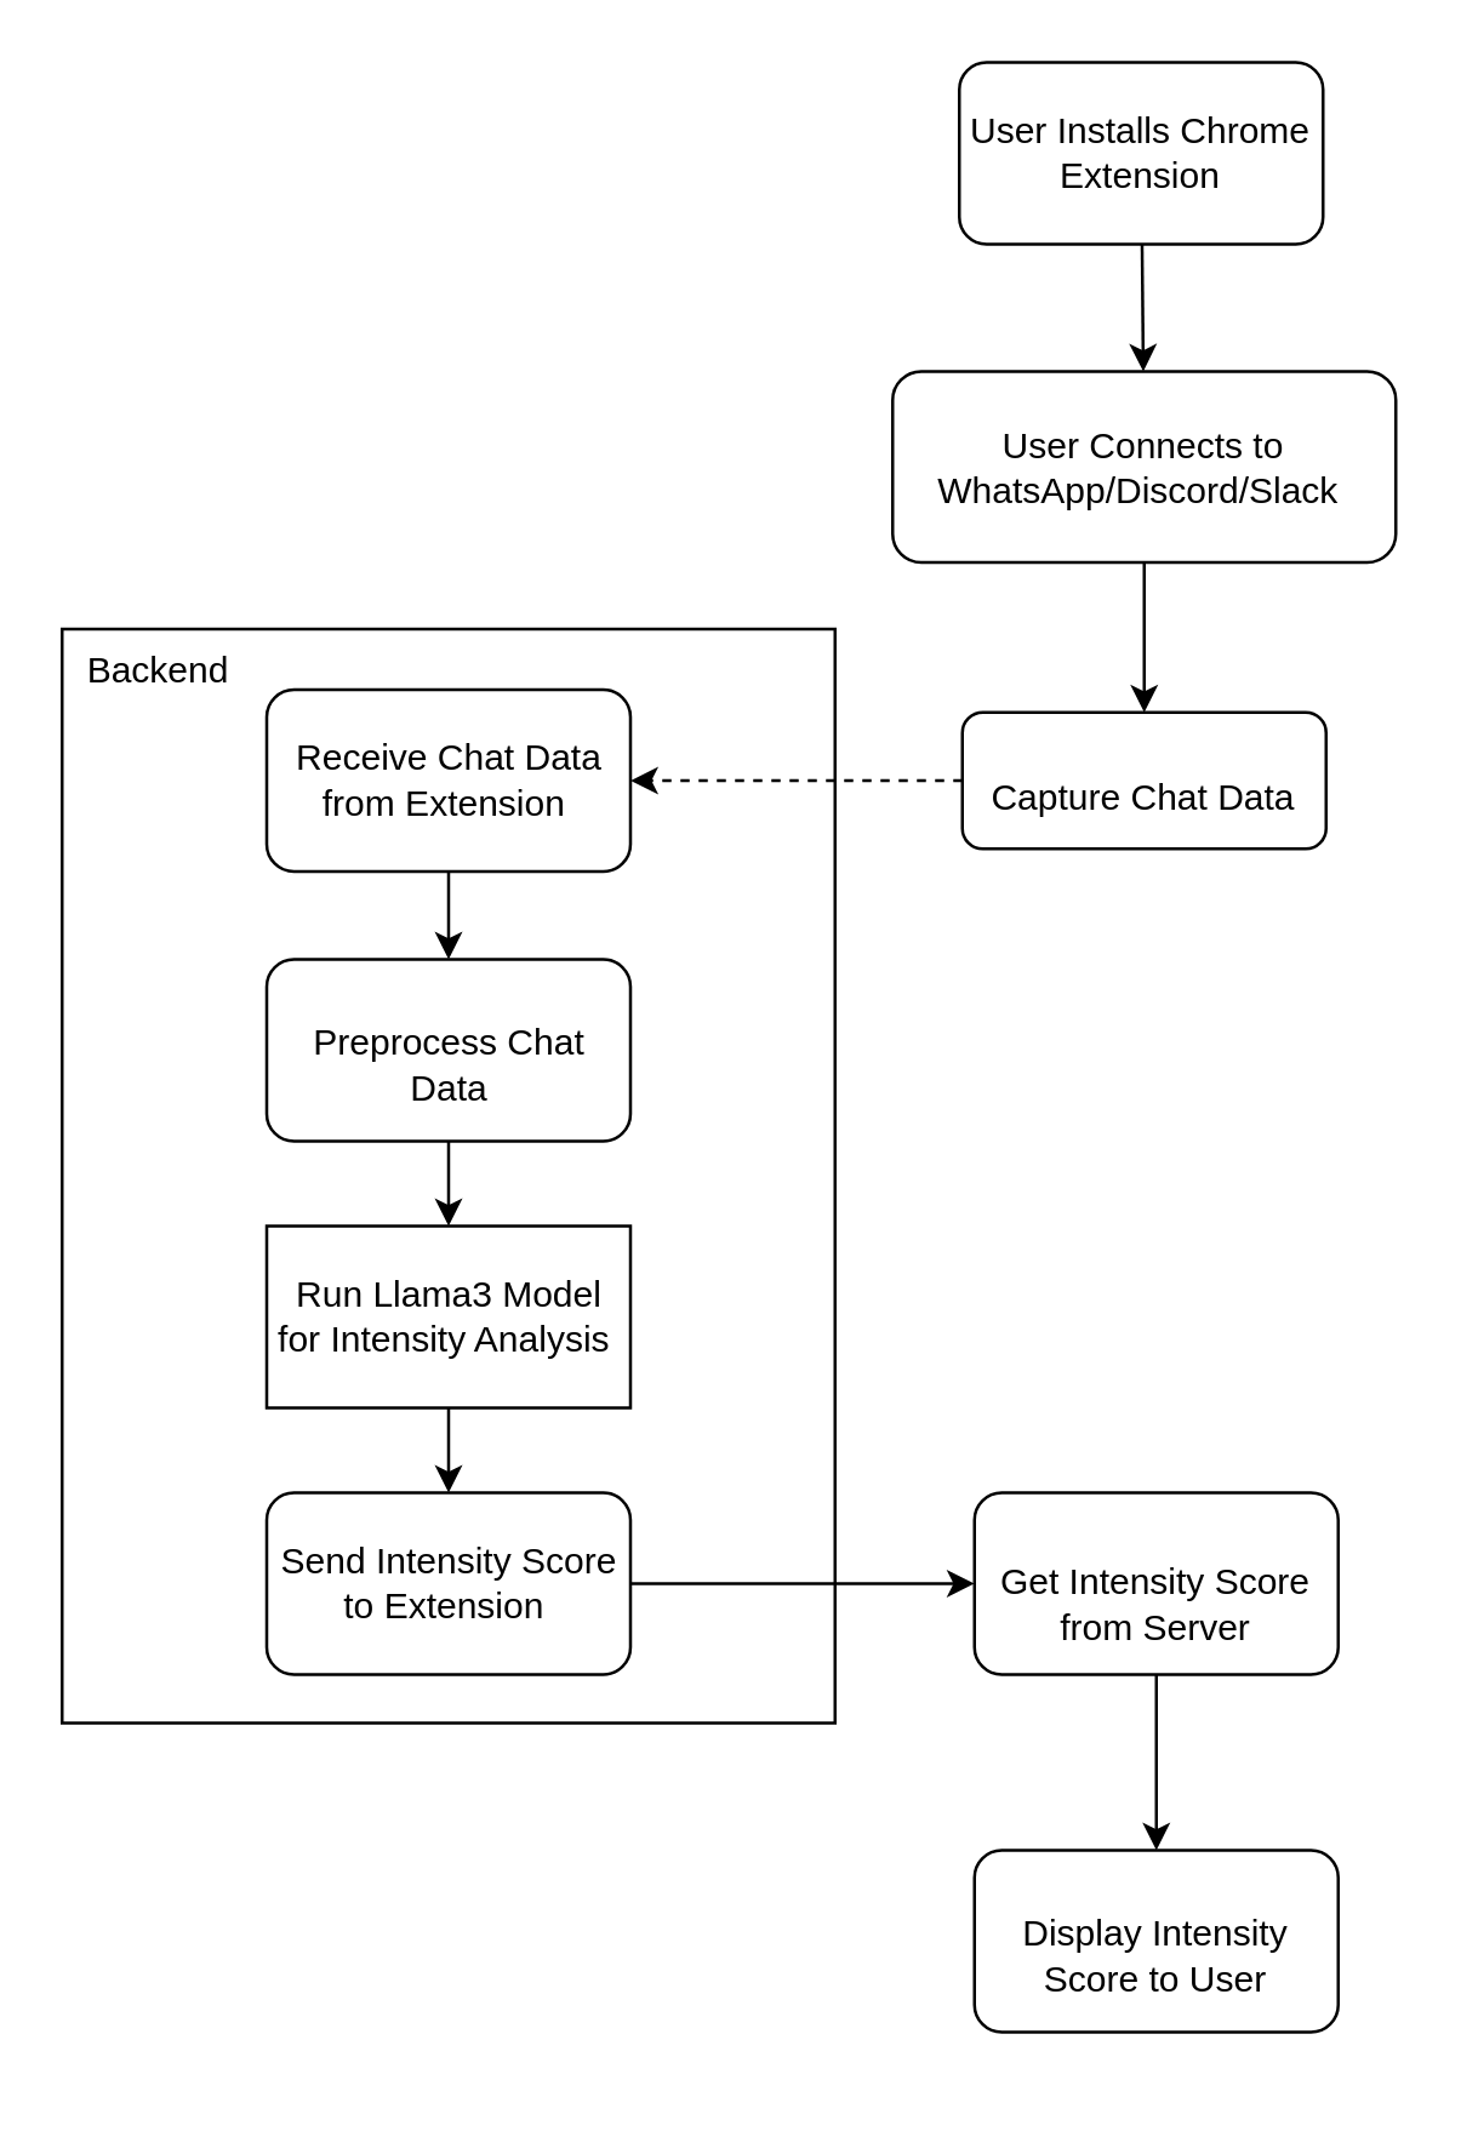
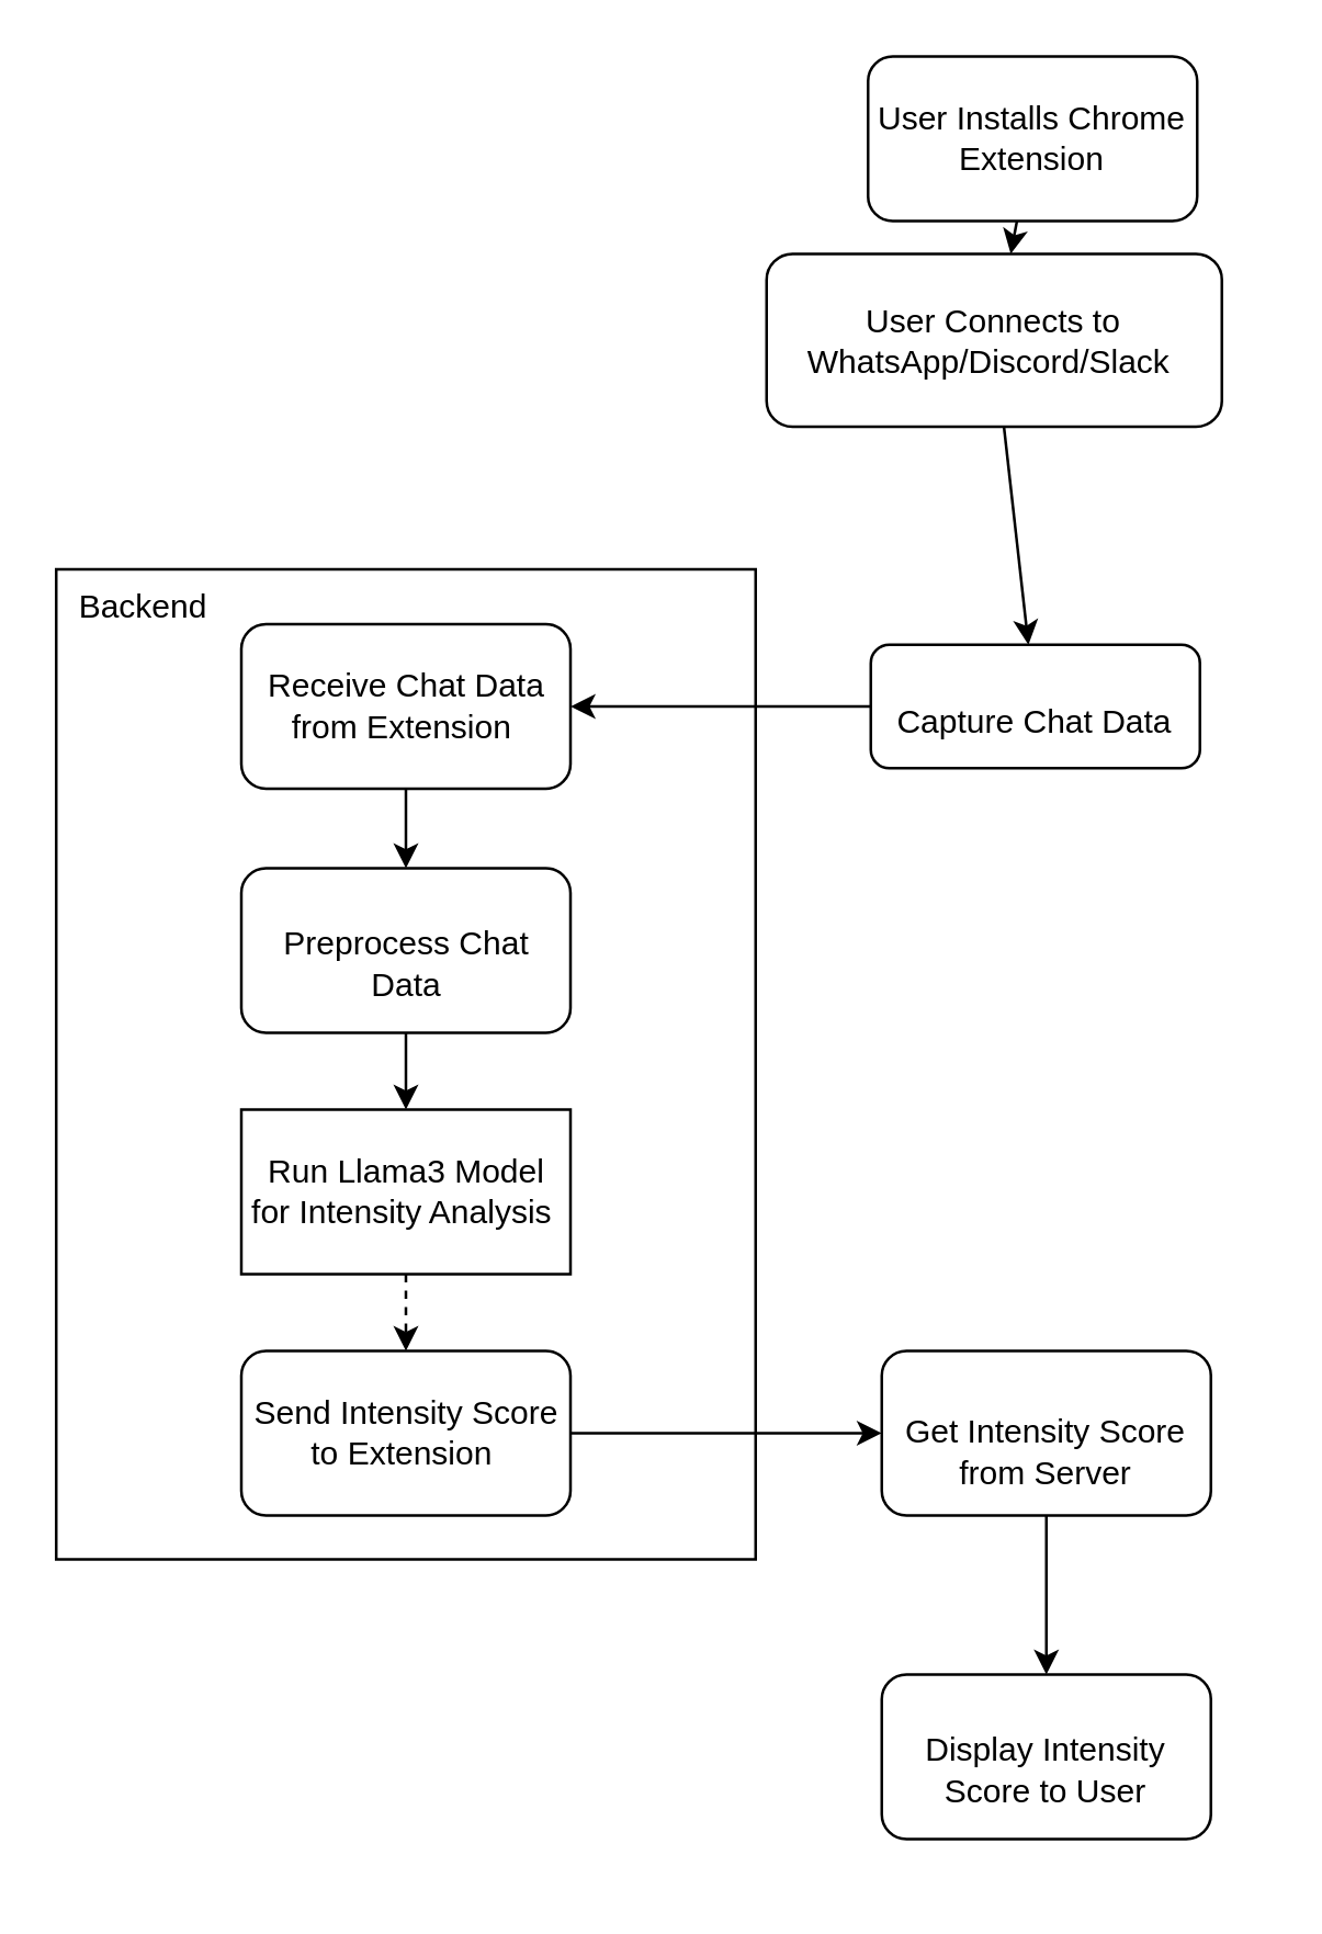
  <mxCell id="0" />
  <mxCell id="1" parent="0" />
  <mxCell id="2" value="&amp;nbsp; Backend" style="rounded=0;whiteSpace=wrap;html=1;align=left;verticalAlign=top;" vertex="1" parent="1"><mxGeometry x="20" y="207" width="255" height="361" as="geometry" /></mxCell>
  <mxCell id="3" value="" style="edgeStyle=none;html=1;" edge="1" parent="1" source="4" target="6"><mxGeometry relative="1" as="geometry" /></mxCell>
  <mxCell id="4" value="User Installs Chrome Extension" style="rounded=1;whiteSpace=wrap;html=1;" vertex="1" parent="1"><mxGeometry x="316" y="20" width="120" height="60" as="geometry" /></mxCell>
  <mxCell id="5" value="" style="edgeStyle=none;html=1;" edge="1" parent="1" source="6" target="8"><mxGeometry relative="1" as="geometry" /></mxCell>
- <mxCell id="6" value="User Connects to WhatsApp/Discord/Slack&amp;nbsp;" style="rounded=1;whiteSpace=wrap;html=1;" vertex="1" parent="1"><mxGeometry x="294" y="122" width="166" height="63" as="geometry" /></mxCell>
- <mxCell id="7" value="" style="edgeStyle=none;html=1;dashed=1;" edge="1" parent="1" source="8" target="10"><mxGeometry relative="1" as="geometry" /></mxCell>
+ <mxCell id="6" value="User Connects to WhatsApp/Discord/Slack&amp;nbsp;" style="rounded=1;whiteSpace=wrap;html=1;" vertex="1" parent="1"><mxGeometry x="279" y="92" width="166" height="63" as="geometry" /></mxCell>
+ <mxCell id="7" value="" style="edgeStyle=none;html=1;" edge="1" parent="1" source="8" target="10"><mxGeometry relative="1" as="geometry" /></mxCell>
  <mxCell id="8" value="&#10;Capture Chat Data&#10;&#10;&#10;" style="whiteSpace=wrap;html=1;rounded=1;verticalAlign=top;" vertex="1" parent="1"><mxGeometry x="317" y="234.5" width="120" height="45" as="geometry" /></mxCell>
  <mxCell id="9" value="" style="edgeStyle=none;html=1;" edge="1" parent="1" source="10" target="12"><mxGeometry relative="1" as="geometry" /></mxCell>
  <mxCell id="10" value="Receive Chat Data from Extension&amp;nbsp;" style="rounded=1;whiteSpace=wrap;html=1;" vertex="1" parent="1"><mxGeometry x="87.5" y="227" width="120" height="60" as="geometry" /></mxCell>
  <mxCell id="11" value="" style="edgeStyle=none;html=1;" edge="1" parent="1" source="12" target="14"><mxGeometry relative="1" as="geometry" /></mxCell>
  <mxCell id="12" value="&#10;Preprocess Chat Data&#10;&#10;&#10;" style="whiteSpace=wrap;html=1;rounded=1;verticalAlign=top;" vertex="1" parent="1"><mxGeometry x="87.5" y="316" width="120" height="60" as="geometry" /></mxCell>
- <mxCell id="13" value="" style="edgeStyle=none;html=1;" edge="1" parent="1" source="14" target="16"><mxGeometry relative="1" as="geometry" /></mxCell>
+ <mxCell id="13" value="" style="edgeStyle=none;html=1;dashed=1;" edge="1" parent="1" source="14" target="16"><mxGeometry relative="1" as="geometry" /></mxCell>
  <mxCell id="14" value="Run Llama3 Model for Intensity Analysis&amp;nbsp;" style="whiteSpace=wrap;html=1;rounded=0;" vertex="1" parent="1"><mxGeometry x="87.5" y="404" width="120" height="60" as="geometry" /></mxCell>
  <mxCell id="15" value="" style="edgeStyle=none;html=1;" edge="1" parent="1" source="16" target="18"><mxGeometry relative="1" as="geometry" /></mxCell>
  <mxCell id="16" value="Send Intensity Score to Extension&amp;nbsp;" style="whiteSpace=wrap;html=1;rounded=1;" vertex="1" parent="1"><mxGeometry x="87.5" y="492" width="120" height="60" as="geometry" /></mxCell>
  <mxCell id="17" value="" style="edgeStyle=none;html=1;" edge="1" parent="1" source="18" target="19"><mxGeometry relative="1" as="geometry" /></mxCell>
  <mxCell id="18" value="&lt;br&gt;Get Intensity Score from Server" style="whiteSpace=wrap;html=1;rounded=1;" vertex="1" parent="1"><mxGeometry x="321" y="492" width="120" height="60" as="geometry" /></mxCell>
  <mxCell id="19" value="&#10;Display Intensity Score to User&#10;&#10;&#10;" style="whiteSpace=wrap;html=1;rounded=1;verticalAlign=top;" vertex="1" parent="1"><mxGeometry x="321" y="610" width="120" height="60" as="geometry" /></mxCell>
